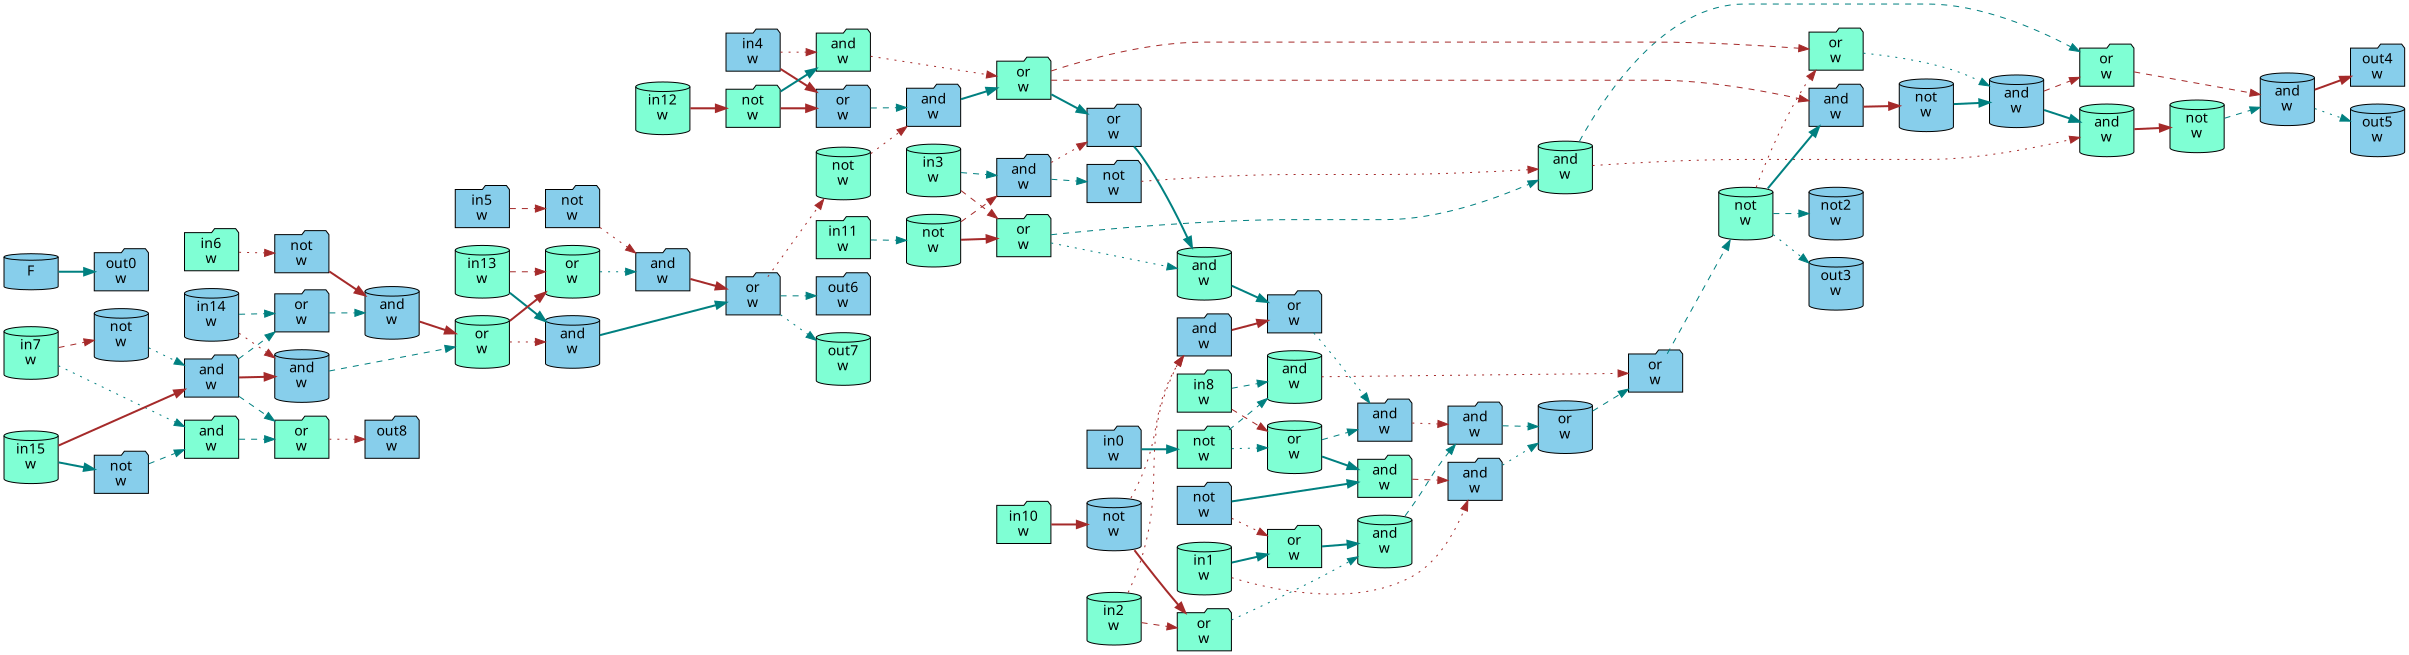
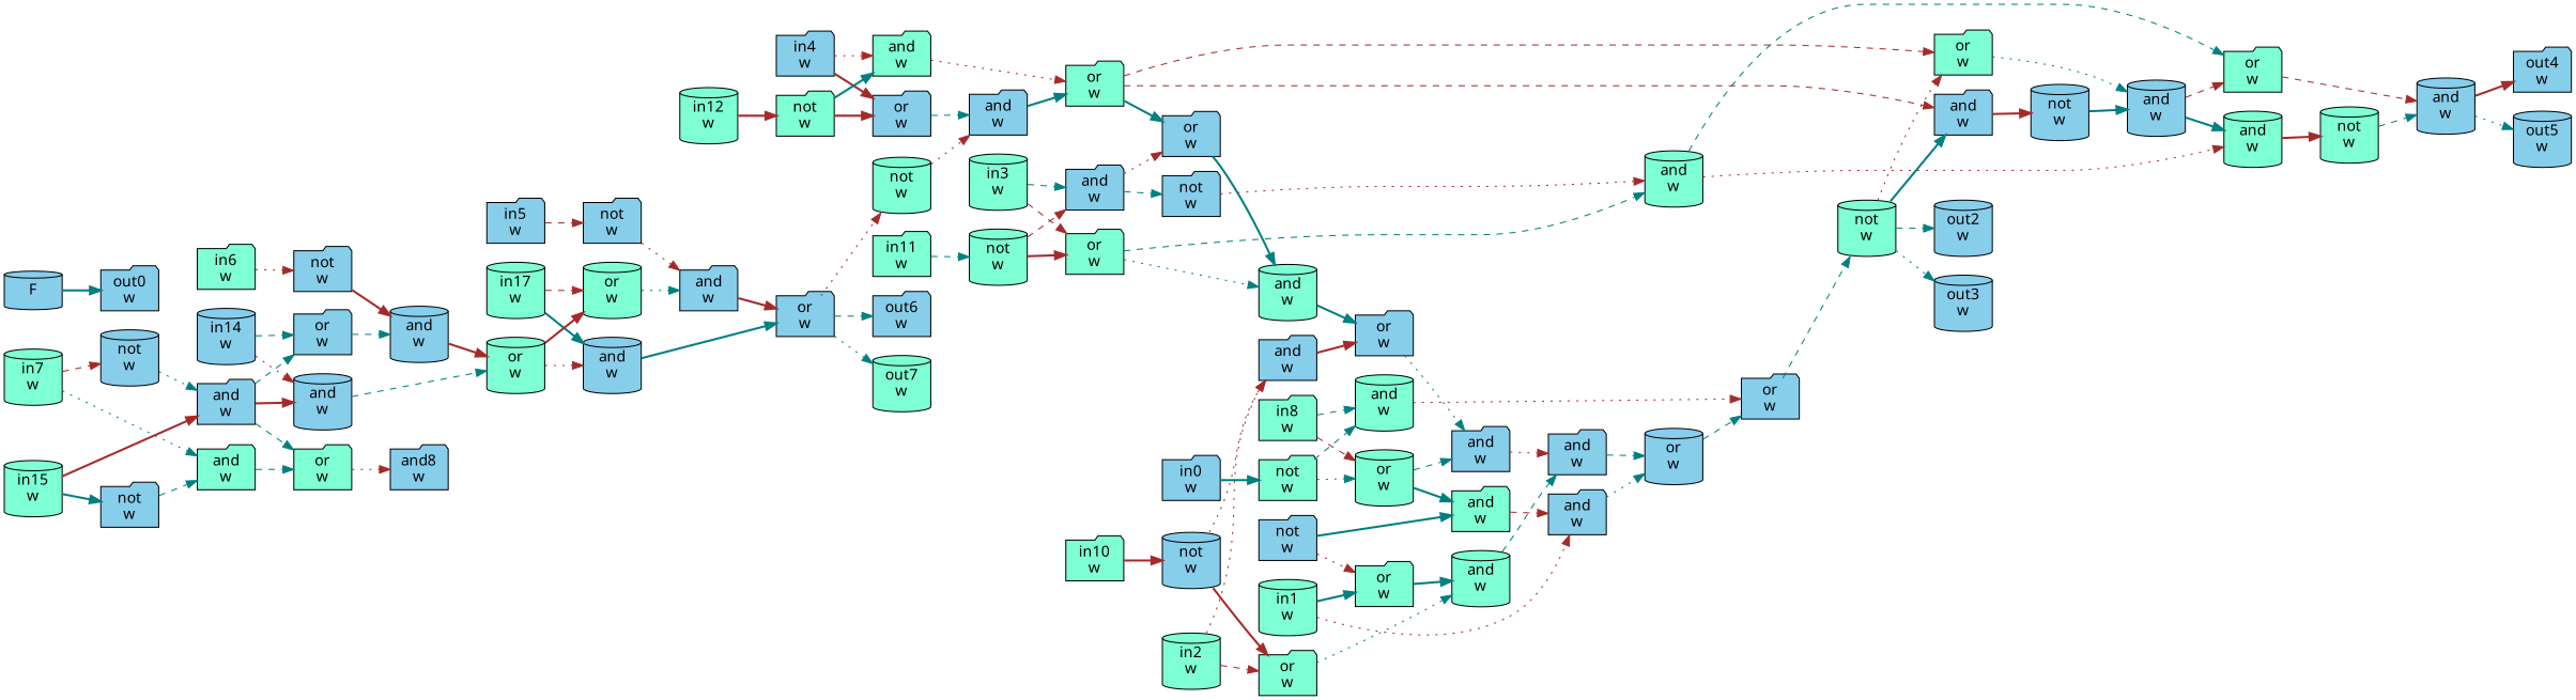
  digraph {
    rankdir=LR
    node [fillcolor=skyblue fontname=geneva shape=folder style=filled]
    edge [color=teal fontcolor=forestgreen fontname=Geneva style=dashed]
    n1 [label="in0\nw"]
    n2 [fillcolor=aquamarine label="not\nw"]
    n3 [fillcolor=aquamarine label="and\nw" shape=cylinder]
    n4 [fillcolor=aquamarine label="or\nw" shape=cylinder]
    n5 [fillcolor=aquamarine label="in1\nw" shape=cylinder]
    n6 [fillcolor=aquamarine label="or\nw"]
    n7 [label="and\nw"]
    n8 [fillcolor=aquamarine label="and\nw" shape=cylinder]
    n9 [label="or\nw" shape=cylinder]
    n10 [fillcolor=aquamarine label="in2\nw" shape=cylinder]
    n11 [fillcolor=aquamarine label="or\nw"]
    n12 [label="and\nw"]
    n13 [label="or\nw"]
    n14 [fillcolor=aquamarine label="in3\nw" shape=cylinder]
    n15 [fillcolor=aquamarine label="or\nw"]
    n16 [label="and\nw"]
    n17 [fillcolor=aquamarine label="and\nw" shape=cylinder]
    n18 [fillcolor=aquamarine label="and\nw" shape=cylinder]
    n19 [label="or\nw"]
    n20 [label="not\nw"]
    n21 [label="in4\nw"]
    n22 [label="or\nw"]
    n23 [fillcolor=aquamarine label="and\nw"]
    n24 [label="and\nw"]
    n25 [fillcolor=aquamarine label="or\nw"]
    n26 [label="in5\nw"]
    n27 [label="not\nw"]
    n28 [label="and\nw"]
    n29 [fillcolor=aquamarine label="in6\nw"]
    n30 [label="not\nw"]
    n31 [label="and\nw" shape=cylinder]
    n32 [fillcolor=aquamarine label="in7\nw" shape=cylinder]
    n33 [fillcolor=aquamarine label="and\nw"]
    n34 [label="not\nw" shape=cylinder]
    n35 [fillcolor=aquamarine label="or\nw"]
    n36 [label="and\nw"]
    n37 [fillcolor=aquamarine label="in8\nw"]
    n38 [label="or\nw"]
    n39 [fillcolor=aquamarine label="and\nw"]
    n40 [label="and\nw"]
    n41 [label="not\nw"]
    n42 [fillcolor=aquamarine label="in10\nw"]
    n43 [label="not\nw" shape=cylinder]
    n44 [fillcolor=aquamarine label="in11\nw"]
    n45 [fillcolor=aquamarine label="not\nw" shape=cylinder]
    n46 [fillcolor=aquamarine label="in12\nw" shape=cylinder]
    n47 [fillcolor=aquamarine label="not\nw"]
-   n48 [fillcolor=aquamarine label="in13\nw" shape=cylinder]
+   n48 [fillcolor=aquamarine label="in17\nw" shape=cylinder]
    n49 [fillcolor=aquamarine label="or\nw" shape=cylinder]
    n50 [label="and\nw" shape=cylinder]
    n51 [label="or\nw"]
    n52 [label="in14\nw" shape=cylinder]
    n53 [label="or\nw"]
    n54 [label="and\nw" shape=cylinder]
    n55 [fillcolor=aquamarine label="or\nw" shape=cylinder]
    n56 [fillcolor=aquamarine label="in15\nw" shape=cylinder]
    n57 [label="not\nw"]
    n58 [label=F shape=cylinder]
    n59 [label="out0\nw"]
-   n60 [label="out8\nw"]
+   n60 [label="and8\nw"]
    n61 [fillcolor=aquamarine label="not\nw" shape=cylinder]
    n62 [label="out6\nw"]
    n63 [fillcolor=aquamarine label="out7\nw" shape=cylinder]
    n64 [label="and\nw"]
    n65 [fillcolor=aquamarine label="or\nw"]
    n66 [label="not\nw" shape=cylinder]
    n67 [label="and\nw" shape=cylinder]
    n68 [fillcolor=aquamarine label="or\nw"]
    n69 [fillcolor=aquamarine label="and\nw" shape=cylinder]
    n70 [label="and\nw" shape=cylinder]
    n71 [fillcolor=aquamarine label="not\nw" shape=cylinder]
    n72 [label="and\nw"]
    n73 [fillcolor=aquamarine label="not\nw" shape=cylinder]
-   n74 [label="not2\nw" shape=cylinder]
+   n74 [label="out2\nw" shape=cylinder]
    n75 [label="out3\nw" shape=cylinder]
    n76 [label="out4\nw"]
    n77 [label="out5\nw" shape=cylinder]
    n1 -> n2 [style=bold]
    n2 -> n3
    n2 -> n4 [style=dotted]
    n3 -> n38 [color=brown style=dotted]
    n4 -> n39 [style=bold]
    n4 -> n40
    n5 -> n6 [style=bold]
    n5 -> n7 [color=brown style=dotted]
    n6 -> n8 [style=bold]
    n7 -> n9 [style=dotted]
    n8 -> n72
    n9 -> n38
    n10 -> n11 [color=brown]
    n10 -> n12 [color=brown style=dotted]
    n11 -> n8 [style=dotted]
    n12 -> n13 [color=brown style=bold]
    n13 -> n40 [style=dotted]
    n14 -> n15 [color=brown]
    n14 -> n16
    n15 -> n17 [style=dotted]
    n15 -> n18
    n16 -> n19 [color=brown style=dotted]
    n16 -> n20
    n17 -> n13 [style=bold]
    n18 -> n68
    n18 -> n69 [color=brown style=dotted]
    n19 -> n17 [style=bold]
    n20 -> n18 [color=brown style=dotted]
    n21 -> n22 [color=brown style=bold]
    n21 -> n23 [color=brown style=dotted]
    n22 -> n24
    n23 -> n25 [color=brown style=dotted]
    n24 -> n25 [style=bold]
    n25 -> n19 [style=bold]
    n25 -> n64 [color=brown]
    n25 -> n65 [color=brown]
    n26 -> n27 [color=brown]
    n27 -> n28 [color=brown style=dotted]
    n28 -> n51 [color=brown style=bold]
    n29 -> n30 [color=brown style=dotted]
    n30 -> n31 [color=brown style=bold]
    n31 -> n55 [color=brown style=bold]
    n32 -> n33 [style=dotted]
    n32 -> n34 [color=brown]
    n33 -> n35
    n34 -> n36 [style=dotted]
    n35 -> n60 [color=brown style=dotted]
    n36 -> n35
    n36 -> n53
    n36 -> n54 [color=brown style=bold]
    n37 -> n3
    n37 -> n4 [color=brown]
    n38 -> n73
    n39 -> n7 [color=brown]
    n40 -> n72 [color=brown style=dotted]
    n41 -> n6 [color=brown style=dotted]
    n41 -> n39 [style=bold]
    n42 -> n43 [color=brown style=bold]
    n43 -> n11 [color=brown style=bold]
    n43 -> n12 [color=brown style=dotted]
    n44 -> n45
    n45 -> n15 [color=brown style=bold]
    n45 -> n16 [color=brown]
    n46 -> n47 [color=brown style=bold]
    n47 -> n22 [color=brown style=bold]
    n47 -> n23 [style=bold]
    n48 -> n49 [color=brown]
    n48 -> n50 [style=bold]
    n49 -> n28 [style=dotted]
    n50 -> n51 [style=bold]
    n51 -> n61 [color=brown style=dotted]
    n51 -> n62
    n51 -> n63 [style=dotted]
    n52 -> n53
    n52 -> n54 [color=brown style=dotted]
    n53 -> n31
    n54 -> n55
    n55 -> n49 [color=brown style=bold]
    n55 -> n50 [color=brown style=dotted]
    n56 -> n36 [color=brown style=bold]
    n56 -> n57 [style=bold]
    n57 -> n33
    n58 -> n59 [style=bold]
    n61 -> n24 [color=brown style=dotted]
    n64 -> n66 [color=brown style=bold]
    n65 -> n67 [style=dotted]
    n66 -> n67 [style=bold]
    n67 -> n68 [color=brown]
    n67 -> n69 [style=bold]
    n68 -> n70 [color=brown]
    n69 -> n71 [color=brown style=bold]
    n70 -> n76 [color=brown style=bold]
    n70 -> n77 [style=dotted]
    n71 -> n70
    n72 -> n9
    n73 -> n64 [style=bold]
    n73 -> n65 [color=brown style=dotted]
    n73 -> n74
    n73 -> n75 [style=dotted]
  }
